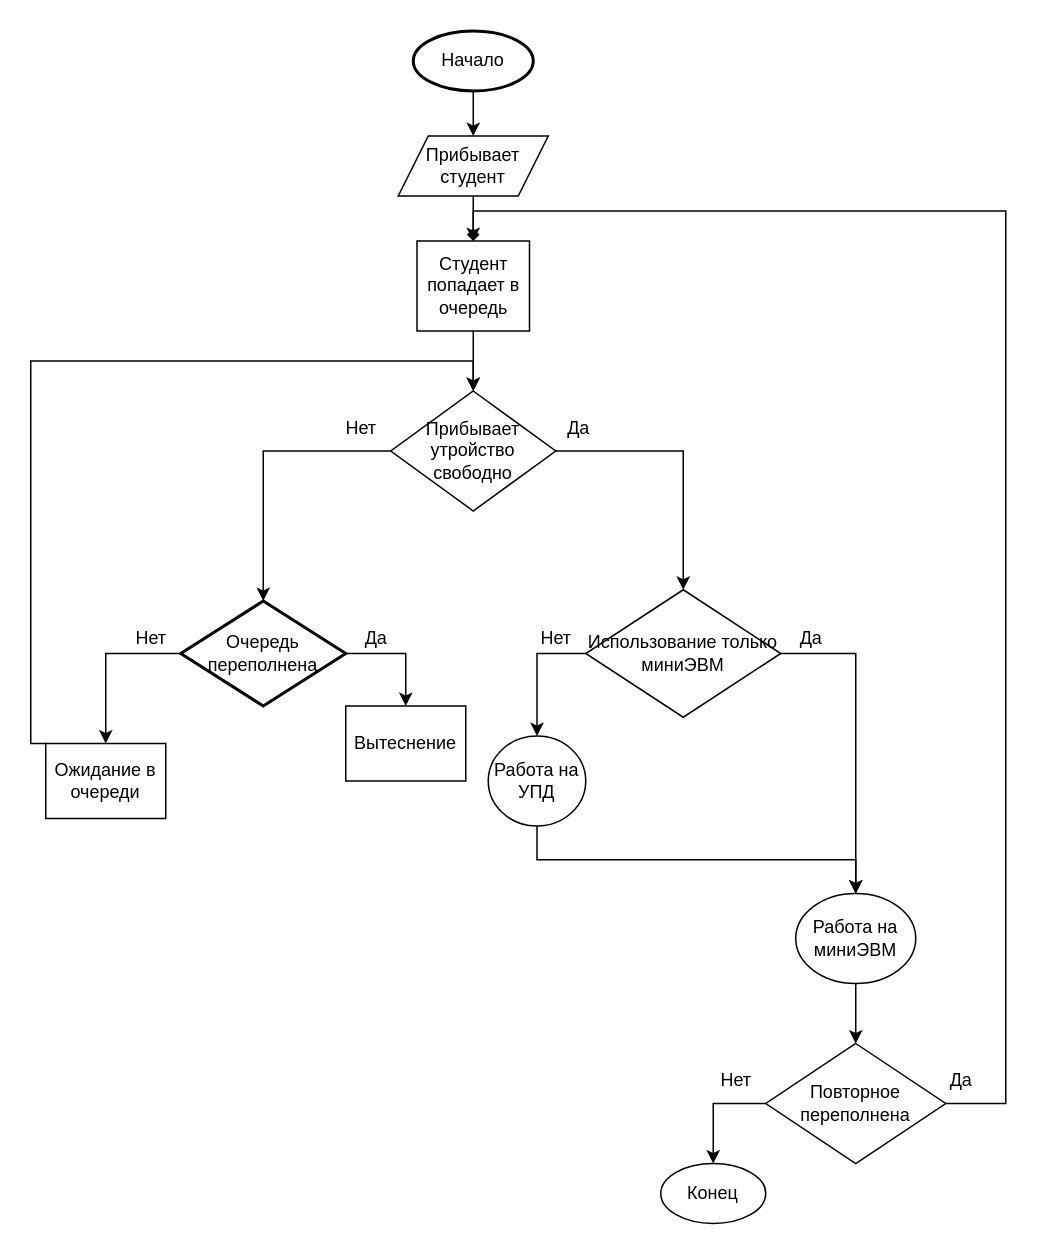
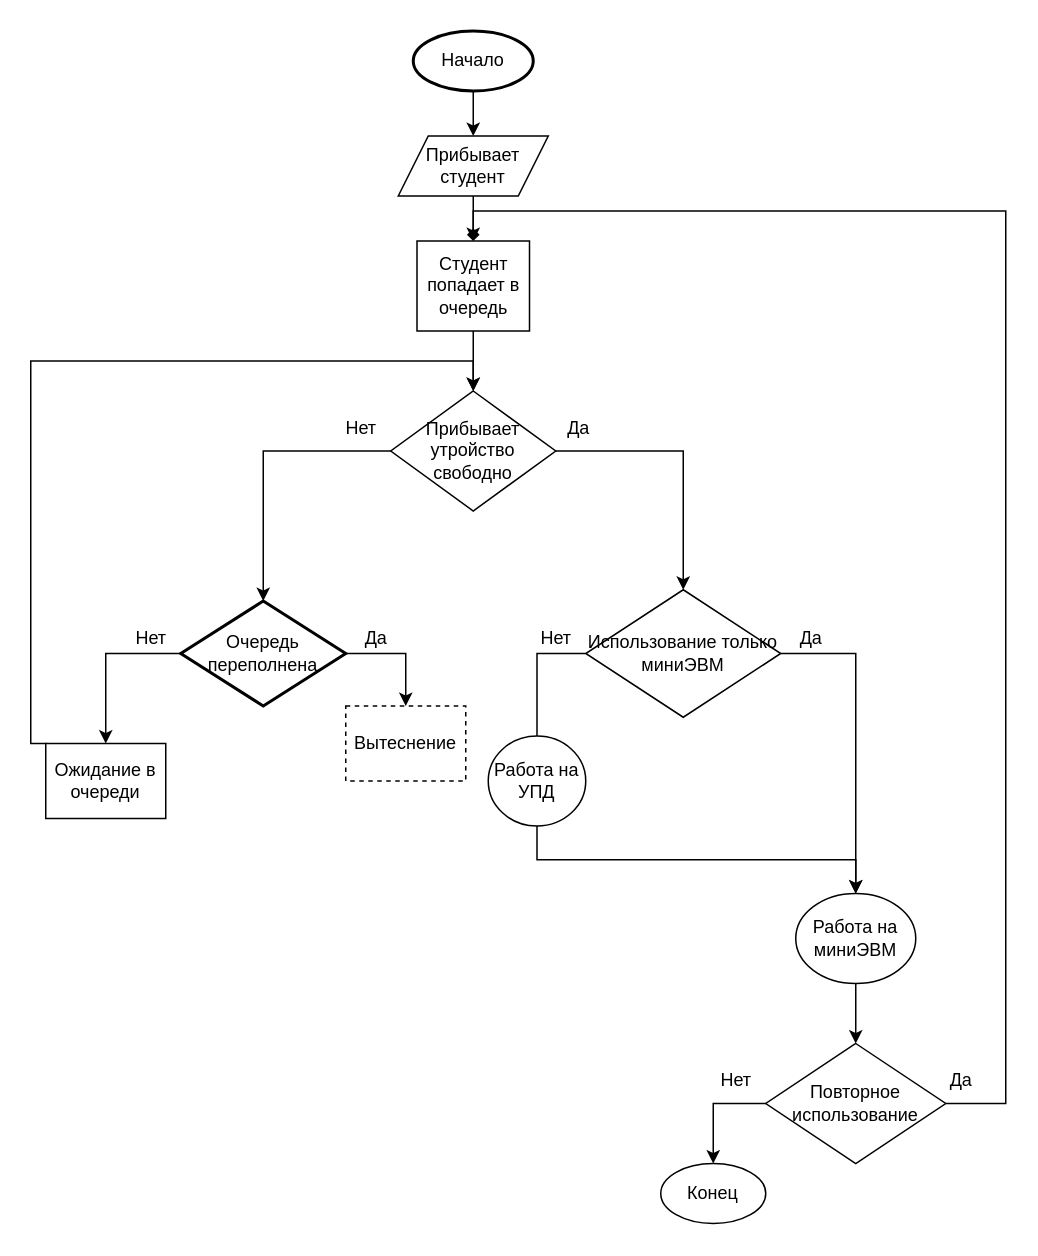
  <mxCell id="0" />
  <mxCell id="1" parent="0" />
  <mxCell id="2" style="edgeStyle=orthogonalEdgeStyle;rounded=0;orthogonalLoop=1;jettySize=auto;html=1;exitX=0.5;exitY=1;exitDx=0;exitDy=0;exitPerimeter=0;entryX=0.5;entryY=0;entryDx=0;entryDy=0;" edge="1" parent="1" source="3" target="5"><mxGeometry relative="1" as="geometry" /></mxCell>
  <mxCell id="3" value="Начало" style="strokeWidth=2;html=1;shape=mxgraph.flowchart.start_1;whiteSpace=wrap;" vertex="1" parent="1"><mxGeometry x="275" y="20" width="80" height="40" as="geometry" /></mxCell>
  <mxCell id="4" style="edgeStyle=orthogonalEdgeStyle;rounded=0;orthogonalLoop=1;jettySize=auto;html=1;exitX=0.5;exitY=1;exitDx=0;exitDy=0;entryX=0.5;entryY=0;entryDx=0;entryDy=0;" edge="1" parent="1" source="5" target="13"><mxGeometry relative="1" as="geometry" /></mxCell>
  <mxCell id="5" value="Прибывает&lt;div&gt;студент&lt;/div&gt;" style="shape=parallelogram;perimeter=parallelogramPerimeter;whiteSpace=wrap;html=1;fixedSize=1;" vertex="1" parent="1"><mxGeometry x="265" y="90" width="100" height="40" as="geometry" /></mxCell>
  <mxCell id="6" style="edgeStyle=orthogonalEdgeStyle;rounded=0;orthogonalLoop=1;jettySize=auto;html=1;exitX=1;exitY=0.5;exitDx=0;exitDy=0;entryX=0.5;entryY=0;entryDx=0;entryDy=0;" edge="1" parent="1" source="7" target="22"><mxGeometry relative="1" as="geometry" /></mxCell>
  <mxCell id="7" value="Прибывает утройство свободно" style="rhombus;whiteSpace=wrap;html=1;" vertex="1" parent="1"><mxGeometry x="260" y="260" width="110" height="80" as="geometry" /></mxCell>
  <mxCell id="8" style="edgeStyle=orthogonalEdgeStyle;rounded=0;orthogonalLoop=1;jettySize=auto;html=1;exitX=0;exitY=0.5;exitDx=0;exitDy=0;exitPerimeter=0;entryX=0.5;entryY=0;entryDx=0;entryDy=0;" edge="1" parent="1" source="10" target="15"><mxGeometry relative="1" as="geometry" /></mxCell>
  <mxCell id="9" style="edgeStyle=orthogonalEdgeStyle;rounded=0;orthogonalLoop=1;jettySize=auto;html=1;exitX=1;exitY=0.5;exitDx=0;exitDy=0;exitPerimeter=0;entryX=0.5;entryY=0;entryDx=0;entryDy=0;" edge="1" parent="1" source="10" target="18"><mxGeometry relative="1" as="geometry" /></mxCell>
  <mxCell id="10" value="Очередь переполнена" style="strokeWidth=2;html=1;shape=mxgraph.flowchart.decision;whiteSpace=wrap;" vertex="1" parent="1"><mxGeometry x="120" y="400" width="110" height="70" as="geometry" /></mxCell>
  <mxCell id="11" style="edgeStyle=orthogonalEdgeStyle;rounded=0;orthogonalLoop=1;jettySize=auto;html=1;exitX=0;exitY=0.5;exitDx=0;exitDy=0;entryX=0.5;entryY=0;entryDx=0;entryDy=0;entryPerimeter=0;" edge="1" parent="1" source="7" target="10"><mxGeometry relative="1" as="geometry" /></mxCell>
  <mxCell id="12" style="edgeStyle=orthogonalEdgeStyle;rounded=0;orthogonalLoop=1;jettySize=auto;html=1;exitX=0.5;exitY=1;exitDx=0;exitDy=0;entryX=0.5;entryY=0;entryDx=0;entryDy=0;" edge="1" parent="1" source="13" target="7"><mxGeometry relative="1" as="geometry" /></mxCell>
  <mxCell id="13" value="Студент попадает в очередь" style="rounded=0;whiteSpace=wrap;html=1;" vertex="1" parent="1"><mxGeometry x="277.5" y="160" width="75" height="60" as="geometry" /></mxCell>
  <mxCell id="14" style="edgeStyle=orthogonalEdgeStyle;rounded=0;orthogonalLoop=1;jettySize=auto;html=1;exitX=0;exitY=0.5;exitDx=0;exitDy=0;entryX=0.5;entryY=0;entryDx=0;entryDy=0;" edge="1" parent="1" source="15" target="7"><mxGeometry relative="1" as="geometry"><mxPoint x="320" y="240" as="targetPoint" /><Array as="points"><mxPoint x="20" y="495" /><mxPoint x="20" y="240" /><mxPoint x="315" y="240" /></Array></mxGeometry></mxCell>
  <mxCell id="15" value="Ожидание в очереди" style="rounded=0;whiteSpace=wrap;html=1;" vertex="1" parent="1"><mxGeometry x="30" y="495" width="80" height="50" as="geometry" /></mxCell>
  <mxCell id="16" value="Нет" style="text;html=1;align=center;verticalAlign=middle;resizable=0;points=[];autosize=1;strokeColor=none;fillColor=none;" vertex="1" parent="1"><mxGeometry x="220" y="270" width="40" height="30" as="geometry" /></mxCell>
  <mxCell id="17" value="Нет" style="text;html=1;align=center;verticalAlign=middle;resizable=0;points=[];autosize=1;strokeColor=none;fillColor=none;" vertex="1" parent="1"><mxGeometry x="80" y="410" width="40" height="30" as="geometry" /></mxCell>
- <mxCell id="18" value="Вытеснение" style="rounded=0;whiteSpace=wrap;html=1;" vertex="1" parent="1"><mxGeometry x="230" y="470" width="80" height="50" as="geometry" /></mxCell>
+ <mxCell id="18" value="Вытеснение" style="rounded=0;whiteSpace=wrap;html=1;dashed=1;" vertex="1" parent="1"><mxGeometry x="230" y="470" width="80" height="50" as="geometry" /></mxCell>
  <mxCell id="19" value="Да" style="text;html=1;align=center;verticalAlign=middle;resizable=0;points=[];autosize=1;strokeColor=none;fillColor=none;" vertex="1" parent="1"><mxGeometry x="230" y="410" width="40" height="30" as="geometry" /></mxCell>
- <mxCell id="20" style="edgeStyle=orthogonalEdgeStyle;rounded=0;orthogonalLoop=1;jettySize=auto;html=1;exitX=0;exitY=0.5;exitDx=0;exitDy=0;entryX=0.5;entryY=0;entryDx=0;entryDy=0;" edge="1" parent="1" source="22" target="27"><mxGeometry relative="1" as="geometry" /></mxCell>
+ <mxCell id="20" style="edgeStyle=orthogonalEdgeStyle;rounded=0;orthogonalLoop=1;jettySize=auto;html=1;exitX=0;exitY=0.5;exitDx=0;exitDy=0;entryX=0.5;entryY=0;entryDx=0;entryDy=0;endArrow=none;" edge="1" parent="1" source="22" target="27"><mxGeometry relative="1" as="geometry" /></mxCell>
  <mxCell id="21" style="edgeStyle=orthogonalEdgeStyle;rounded=0;orthogonalLoop=1;jettySize=auto;html=1;exitX=1;exitY=0.5;exitDx=0;exitDy=0;entryX=0.5;entryY=0;entryDx=0;entryDy=0;" edge="1" parent="1" source="22" target="25"><mxGeometry relative="1" as="geometry" /></mxCell>
  <mxCell id="22" value="Использование только миниЭВМ" style="rhombus;whiteSpace=wrap;html=1;" vertex="1" parent="1"><mxGeometry x="390" y="392.5" width="130" height="85" as="geometry" /></mxCell>
  <mxCell id="23" value="Да" style="text;html=1;align=center;verticalAlign=middle;resizable=0;points=[];autosize=1;strokeColor=none;fillColor=none;" vertex="1" parent="1"><mxGeometry x="365" y="270" width="40" height="30" as="geometry" /></mxCell>
  <mxCell id="24" style="edgeStyle=orthogonalEdgeStyle;rounded=0;orthogonalLoop=1;jettySize=auto;html=1;exitX=0.5;exitY=1;exitDx=0;exitDy=0;entryX=0.5;entryY=0;entryDx=0;entryDy=0;" edge="1" parent="1" source="25" target="32"><mxGeometry relative="1" as="geometry" /></mxCell>
  <mxCell id="25" value="Работа на миниЭВМ" style="ellipse;whiteSpace=wrap;html=1;" vertex="1" parent="1"><mxGeometry x="530" y="595" width="80" height="60" as="geometry" /></mxCell>
  <mxCell id="26" style="edgeStyle=orthogonalEdgeStyle;rounded=0;orthogonalLoop=1;jettySize=auto;html=1;exitX=0.5;exitY=1;exitDx=0;exitDy=0;entryX=0.5;entryY=0;entryDx=0;entryDy=0;" edge="1" parent="1" source="27" target="25"><mxGeometry relative="1" as="geometry" /></mxCell>
  <mxCell id="27" value="Работа на УПД" style="ellipse;whiteSpace=wrap;html=1;" vertex="1" parent="1"><mxGeometry x="325" y="490" width="65" height="60" as="geometry" /></mxCell>
  <mxCell id="28" value="Нет" style="text;html=1;align=center;verticalAlign=middle;resizable=0;points=[];autosize=1;strokeColor=none;fillColor=none;" vertex="1" parent="1"><mxGeometry x="350" y="410" width="40" height="30" as="geometry" /></mxCell>
  <mxCell id="29" value="Да" style="text;html=1;align=center;verticalAlign=middle;resizable=0;points=[];autosize=1;strokeColor=none;fillColor=none;" vertex="1" parent="1"><mxGeometry x="520" y="410" width="40" height="30" as="geometry" /></mxCell>
  <mxCell id="30" style="edgeStyle=orthogonalEdgeStyle;rounded=0;orthogonalLoop=1;jettySize=auto;html=1;exitX=0;exitY=0.5;exitDx=0;exitDy=0;entryX=0.5;entryY=0;entryDx=0;entryDy=0;" edge="1" parent="1" source="32" target="33"><mxGeometry relative="1" as="geometry" /></mxCell>
  <mxCell id="31" style="edgeStyle=orthogonalEdgeStyle;rounded=0;orthogonalLoop=1;jettySize=auto;html=1;exitX=1;exitY=0.5;exitDx=0;exitDy=0;entryX=0.5;entryY=0;entryDx=0;entryDy=0;endArrow=diamond;" edge="1" parent="1" source="32" target="13"><mxGeometry relative="1" as="geometry"><Array as="points"><mxPoint x="670" y="735" /><mxPoint x="670" y="140" /><mxPoint x="315" y="140" /></Array></mxGeometry></mxCell>
- <mxCell id="32" value="Повторное переполнена" style="rhombus;whiteSpace=wrap;html=1;" vertex="1" parent="1"><mxGeometry x="510" y="695" width="120" height="80" as="geometry" /></mxCell>
+ <mxCell id="32" value="Повторное использование" style="rhombus;whiteSpace=wrap;html=1;" vertex="1" parent="1"><mxGeometry x="510" y="695" width="120" height="80" as="geometry" /></mxCell>
  <mxCell id="33" value="Конец" style="ellipse;whiteSpace=wrap;html=1;" vertex="1" parent="1"><mxGeometry x="440" y="775" width="70" height="40" as="geometry" /></mxCell>
  <mxCell id="34" value="Нет" style="text;html=1;align=center;verticalAlign=middle;resizable=0;points=[];autosize=1;strokeColor=none;fillColor=none;" vertex="1" parent="1"><mxGeometry x="470" y="705" width="40" height="30" as="geometry" /></mxCell>
  <mxCell id="35" value="Да" style="text;html=1;align=center;verticalAlign=middle;resizable=0;points=[];autosize=1;strokeColor=none;fillColor=none;" vertex="1" parent="1"><mxGeometry x="620" y="705" width="40" height="30" as="geometry" /></mxCell>
